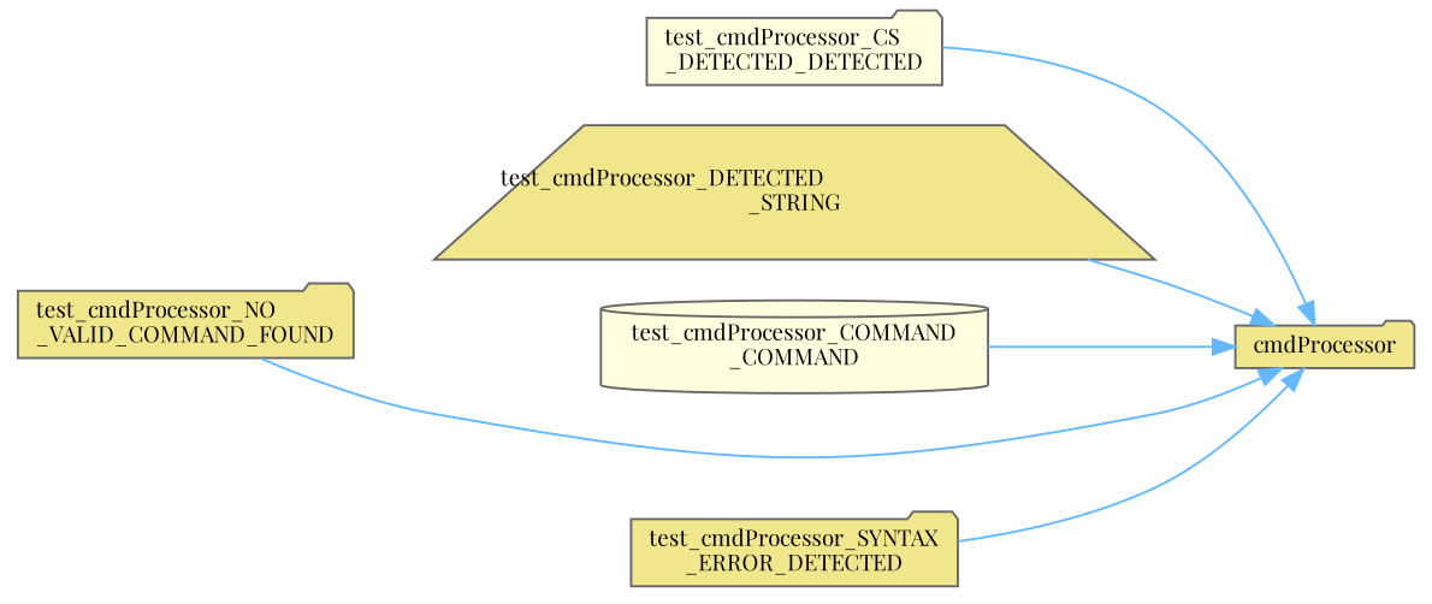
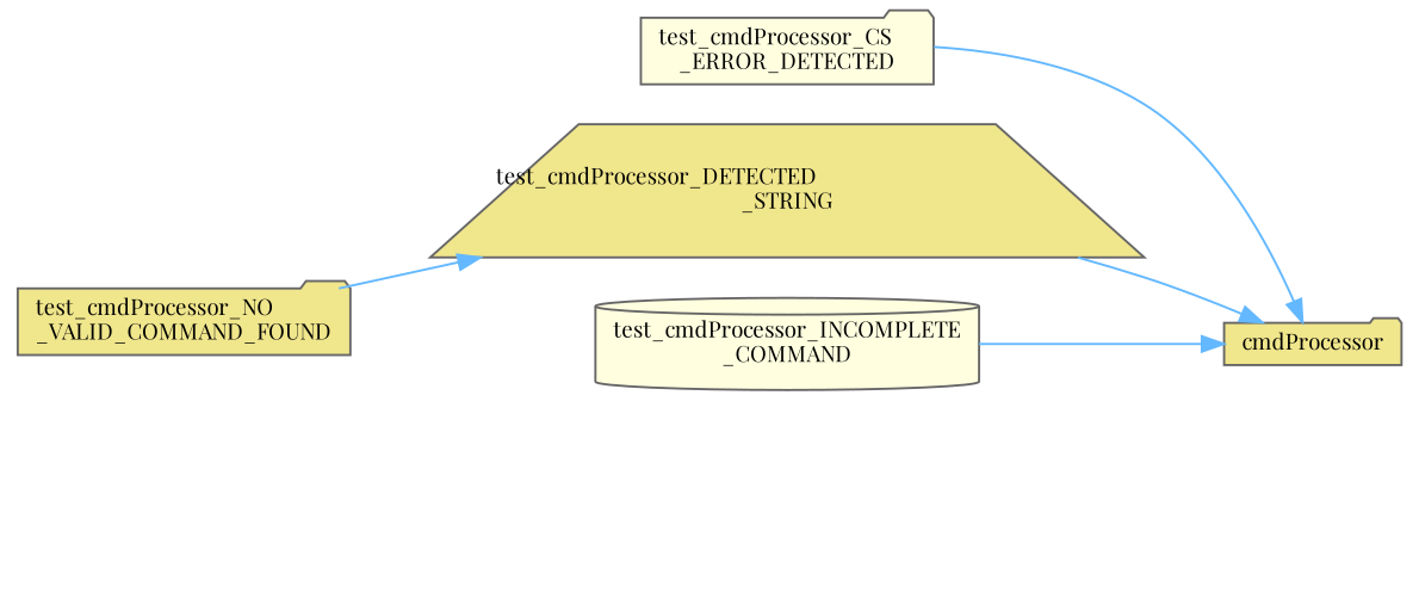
  digraph {
    fontname="Playfair Display"
    rankdir=RL
    node [color=grey40 fillcolor=khaki fontname="Playfair Display" fontsize=10 shape=folder style=filled]
    edge [color=steelblue1 dir=back fontname="Playfair Display" fontsize=10 labelfontname=Helvetica labelfontsize=10 style=solid]
    n1 [color=gray40 fontcolor=black height=0.2 label=cmdProcessor width=0.4]
-   n2 [fillcolor=lightyellow height=0.2 label="test_cmdProcessor_CS\l_DETECTED_DETECTED" width=0.4]
+   n2 [fillcolor=lightyellow height=0.2 label="test_cmdProcessor_CS\l_ERROR_DETECTED" width=0.4]
    n3 [height=0.2 label="test_cmdProcessor_DETECTED\l_STRING" shape=trapezium width=0.4]
-   n4 [fillcolor=lightyellow height=0.2 label="test_cmdProcessor_COMMAND\l_COMMAND" shape=cylinder width=0.4]
+   n4 [fillcolor=lightyellow height=0.2 label="test_cmdProcessor_INCOMPLETE\l_COMMAND" shape=cylinder width=0.4]
    n5 [height=0.2 label="test_cmdProcessor_NO\l_VALID_COMMAND_FOUND" width=0.4]
-   n6 [height=0.2 label="test_cmdProcessor_SYNTAX\l_ERROR_DETECTED" width=0.4]
    n1 -> n2
    n1 -> n3
    n1 -> n4
-   n1 -> n5
-   n1 -> n6
+   n3 -> n5
  }
